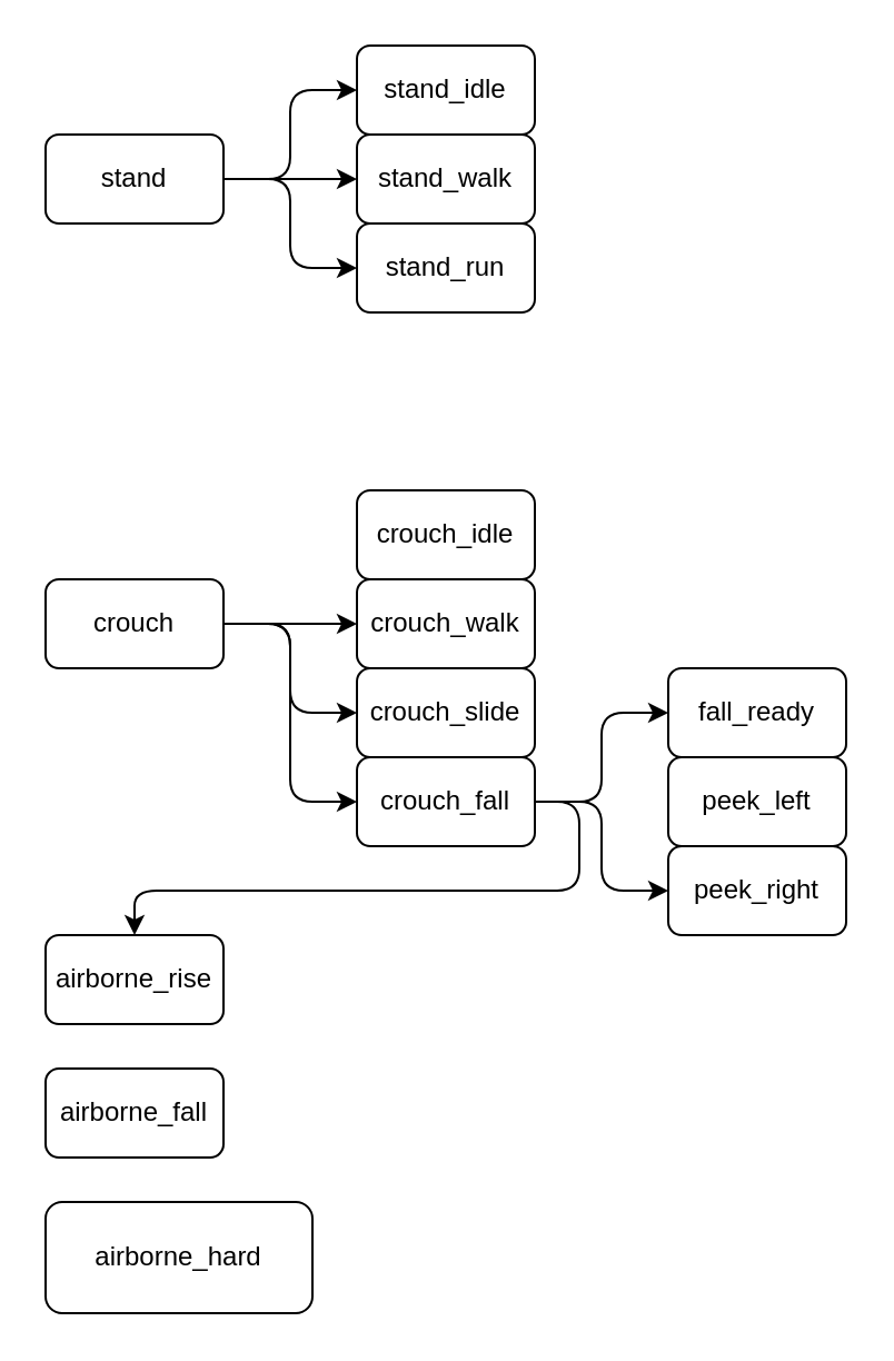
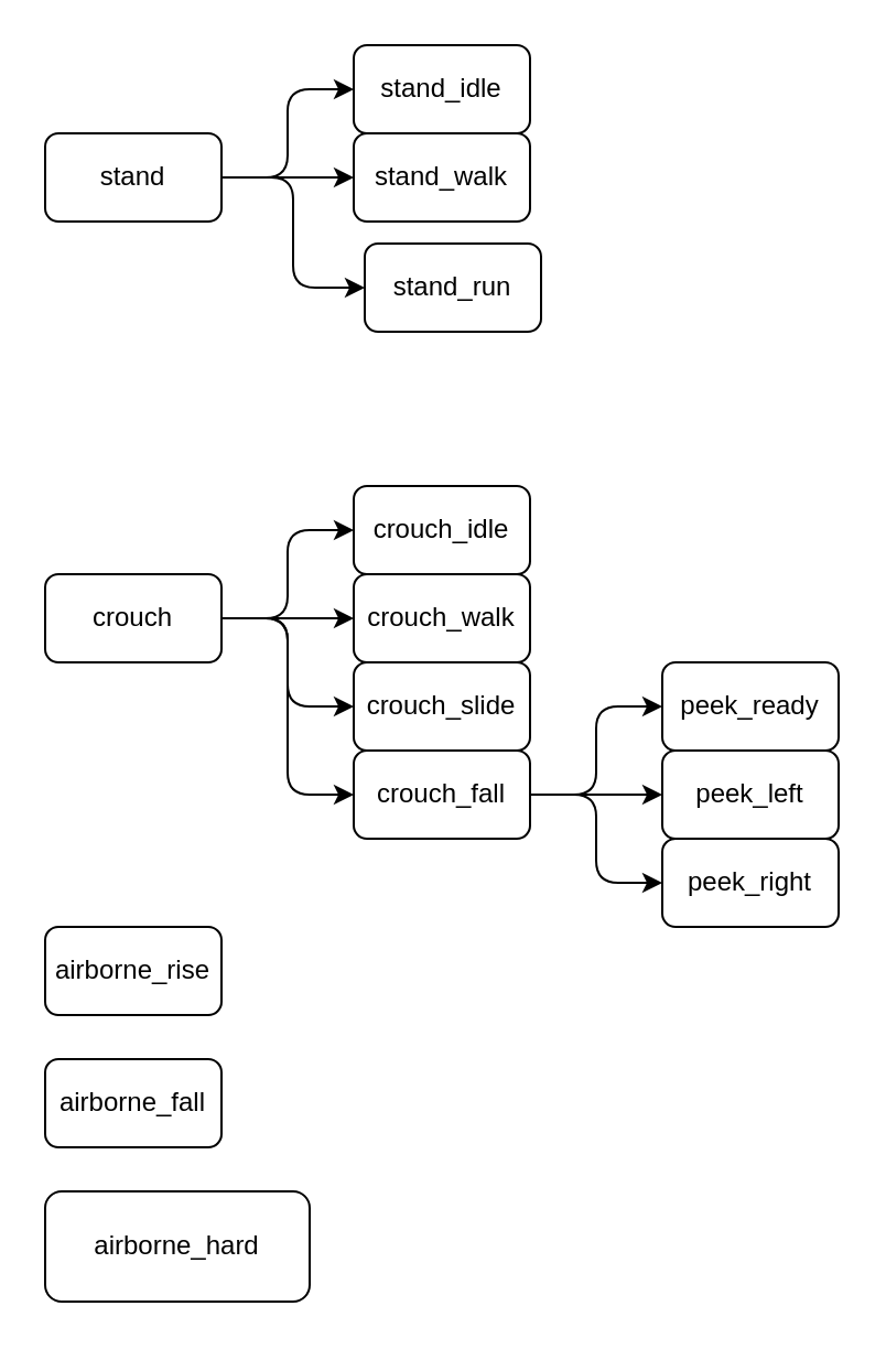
  <mxCell id="0" />
  <mxCell id="1" parent="0" />
  <mxCell id="2" value="stand_walk" style="rounded=1;whiteSpace=wrap;html=1;" vertex="1" parent="1"><mxGeometry x="160" y="60" width="80" height="40" as="geometry" /></mxCell>
- <mxCell id="3" value="stand_run" style="rounded=1;whiteSpace=wrap;html=1;" vertex="1" parent="1"><mxGeometry x="160" y="100" width="80" height="40" as="geometry" /></mxCell>
+ <mxCell id="3" value="stand_run" style="rounded=1;whiteSpace=wrap;html=1;" vertex="1" parent="1"><mxGeometry x="165" y="110" width="80" height="40" as="geometry" /></mxCell>
  <mxCell id="4" value="crouch_walk" style="rounded=1;whiteSpace=wrap;html=1;" vertex="1" parent="1"><mxGeometry x="160" y="260" width="80" height="40" as="geometry" /></mxCell>
  <mxCell id="5" value="stand_idle" style="rounded=1;whiteSpace=wrap;html=1;" vertex="1" parent="1"><mxGeometry x="160" y="20" width="80" height="40" as="geometry" /></mxCell>
  <mxCell id="6" value="crouch_idle" style="rounded=1;whiteSpace=wrap;html=1;" vertex="1" parent="1"><mxGeometry x="160" y="220" width="80" height="40" as="geometry" /></mxCell>
  <mxCell id="7" style="edgeStyle=orthogonalEdgeStyle;orthogonalLoop=1;jettySize=auto;html=1;exitX=1;exitY=0.5;exitDx=0;exitDy=0;entryX=0;entryY=0.5;entryDx=0;entryDy=0;rounded=1;" edge="1" parent="1" source="10" target="13"><mxGeometry relative="1" as="geometry" /></mxCell>
- <mxCell id="8" style="edgeStyle=orthogonalEdgeStyle;rounded=1;orthogonalLoop=1;jettySize=auto;html=1;exitX=1;exitY=0.5;exitDx=0;exitDy=0;" edge="1" parent="1" source="10" target="24"><mxGeometry relative="1" as="geometry" /></mxCell>
+ <mxCell id="8" style="edgeStyle=orthogonalEdgeStyle;rounded=1;orthogonalLoop=1;jettySize=auto;html=1;exitX=1;exitY=0.5;exitDx=0;exitDy=0;entryX=0;entryY=0.5;entryDx=0;entryDy=0;" edge="1" parent="1" source="10" target="11"><mxGeometry relative="1" as="geometry" /></mxCell>
  <mxCell id="9" style="edgeStyle=orthogonalEdgeStyle;rounded=1;orthogonalLoop=1;jettySize=auto;html=1;exitX=1;exitY=0.5;exitDx=0;exitDy=0;entryX=0;entryY=0.5;entryDx=0;entryDy=0;" edge="1" parent="1" source="10" target="12"><mxGeometry relative="1" as="geometry" /></mxCell>
  <mxCell id="10" value="crouch_fall" style="rounded=1;whiteSpace=wrap;html=1;" vertex="1" parent="1"><mxGeometry x="160" y="340" width="80" height="40" as="geometry" /></mxCell>
  <mxCell id="11" value="peek_left" style="rounded=1;whiteSpace=wrap;html=1;" vertex="1" parent="1"><mxGeometry x="300" y="340" width="80" height="40" as="geometry" /></mxCell>
  <mxCell id="12" value="peek_right" style="rounded=1;whiteSpace=wrap;html=1;" vertex="1" parent="1"><mxGeometry x="300" y="380" width="80" height="40" as="geometry" /></mxCell>
- <mxCell id="13" value="fall_ready" style="rounded=1;whiteSpace=wrap;html=1;" vertex="1" parent="1"><mxGeometry x="300" y="300" width="80" height="40" as="geometry" /></mxCell>
+ <mxCell id="13" value="peek_ready" style="rounded=1;whiteSpace=wrap;html=1;" vertex="1" parent="1"><mxGeometry x="300" y="300" width="80" height="40" as="geometry" /></mxCell>
+ <mxCell id="14" style="edgeStyle=orthogonalEdgeStyle;rounded=1;orthogonalLoop=1;jettySize=auto;html=1;exitX=1;exitY=0.5;exitDx=0;exitDy=0;entryX=0;entryY=0.5;entryDx=0;entryDy=0;" edge="1" parent="1" source="18" target="6"><mxGeometry relative="1" as="geometry" /></mxCell>
  <mxCell id="15" style="edgeStyle=orthogonalEdgeStyle;rounded=1;orthogonalLoop=1;jettySize=auto;html=1;exitX=1;exitY=0.5;exitDx=0;exitDy=0;entryX=0;entryY=0.5;entryDx=0;entryDy=0;" edge="1" parent="1" source="18" target="4"><mxGeometry relative="1" as="geometry" /></mxCell>
  <mxCell id="16" style="edgeStyle=orthogonalEdgeStyle;shape=connector;rounded=1;orthogonalLoop=1;jettySize=auto;html=1;exitX=1;exitY=0.5;exitDx=0;exitDy=0;entryX=0;entryY=0.5;entryDx=0;entryDy=0;labelBackgroundColor=default;strokeColor=default;fontFamily=Helvetica;fontSize=11;fontColor=default;endArrow=classic;" edge="1" parent="1" source="18" target="10"><mxGeometry relative="1" as="geometry" /></mxCell>
  <mxCell id="17" style="edgeStyle=orthogonalEdgeStyle;shape=connector;rounded=1;orthogonalLoop=1;jettySize=auto;html=1;exitX=1;exitY=0.5;exitDx=0;exitDy=0;entryX=0;entryY=0.5;entryDx=0;entryDy=0;labelBackgroundColor=default;strokeColor=default;fontFamily=Helvetica;fontSize=11;fontColor=default;endArrow=classic;" edge="1" parent="1" source="18" target="23"><mxGeometry relative="1" as="geometry" /></mxCell>
  <mxCell id="18" value="crouch" style="rounded=1;whiteSpace=wrap;html=1;" vertex="1" parent="1"><mxGeometry x="20" y="260" width="80" height="40" as="geometry" /></mxCell>
  <mxCell id="19" style="edgeStyle=orthogonalEdgeStyle;shape=connector;rounded=1;orthogonalLoop=1;jettySize=auto;html=1;exitX=1;exitY=0.5;exitDx=0;exitDy=0;entryX=0;entryY=0.5;entryDx=0;entryDy=0;labelBackgroundColor=default;strokeColor=default;fontFamily=Helvetica;fontSize=11;fontColor=default;endArrow=classic;" edge="1" parent="1" source="22" target="2"><mxGeometry relative="1" as="geometry" /></mxCell>
  <mxCell id="20" style="edgeStyle=orthogonalEdgeStyle;shape=connector;rounded=1;orthogonalLoop=1;jettySize=auto;html=1;exitX=1;exitY=0.5;exitDx=0;exitDy=0;entryX=0;entryY=0.5;entryDx=0;entryDy=0;labelBackgroundColor=default;strokeColor=default;fontFamily=Helvetica;fontSize=11;fontColor=default;endArrow=classic;" edge="1" parent="1" source="22" target="5"><mxGeometry relative="1" as="geometry" /></mxCell>
  <mxCell id="21" style="edgeStyle=orthogonalEdgeStyle;shape=connector;rounded=1;orthogonalLoop=1;jettySize=auto;html=1;exitX=1;exitY=0.5;exitDx=0;exitDy=0;entryX=0;entryY=0.5;entryDx=0;entryDy=0;labelBackgroundColor=default;strokeColor=default;fontFamily=Helvetica;fontSize=11;fontColor=default;endArrow=classic;" edge="1" parent="1" source="22" target="3"><mxGeometry relative="1" as="geometry" /></mxCell>
  <mxCell id="22" value="stand" style="rounded=1;whiteSpace=wrap;html=1;" vertex="1" parent="1"><mxGeometry x="20" y="60" width="80" height="40" as="geometry" /></mxCell>
  <mxCell id="23" value="crouch_slide" style="rounded=1;whiteSpace=wrap;html=1;" vertex="1" parent="1"><mxGeometry x="160" y="300" width="80" height="40" as="geometry" /></mxCell>
  <mxCell id="24" value="airborne_rise" style="rounded=1;whiteSpace=wrap;html=1;" vertex="1" parent="1"><mxGeometry x="20" y="420" width="80" height="40" as="geometry" /></mxCell>
  <mxCell id="25" value="airborne_fall" style="rounded=1;whiteSpace=wrap;html=1;" vertex="1" parent="1"><mxGeometry x="20" y="480" width="80" height="40" as="geometry" /></mxCell>
  <mxCell id="26" value="airborne_hard" style="rounded=1;whiteSpace=wrap;html=1;" vertex="1" parent="1"><mxGeometry x="20" y="540" width="120" height="50" as="geometry" /></mxCell>
